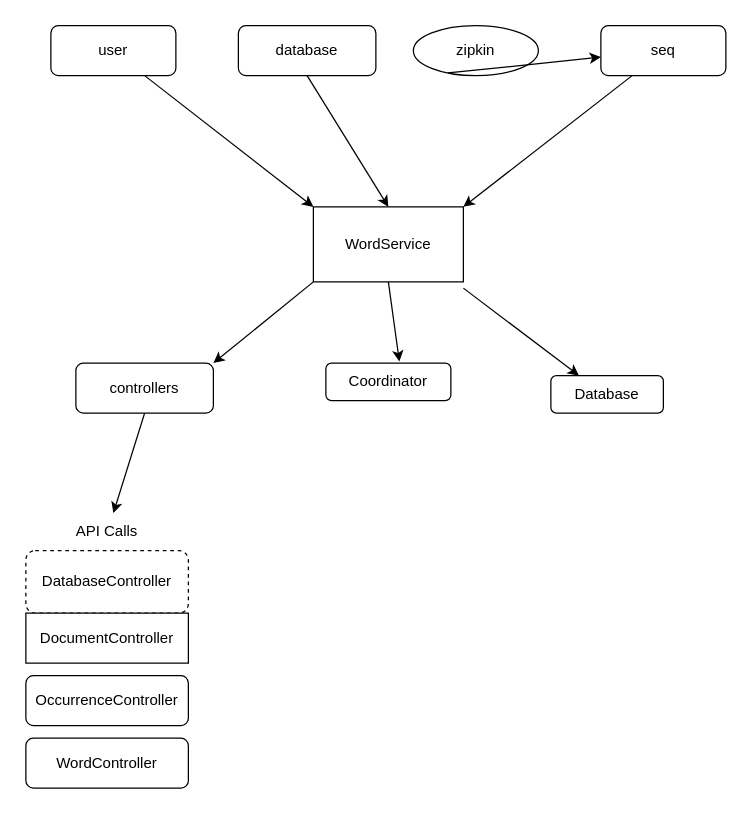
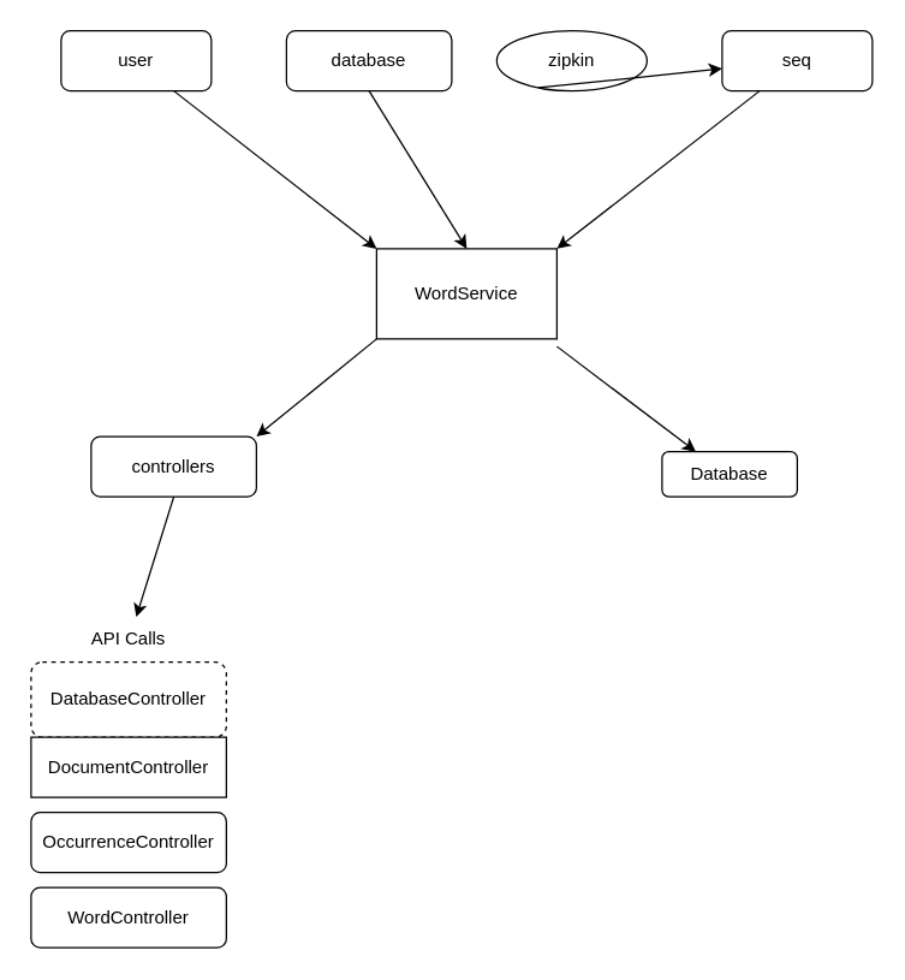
  <mxCell id="0" />
  <mxCell id="1" parent="0" />
  <mxCell id="2" value="seq" style="rounded=1;whiteSpace=wrap;html=1;" vertex="1" parent="1"><mxGeometry x="480" y="20" width="100" height="40" as="geometry" /></mxCell>
  <mxCell id="3" value="zipkin" style="ellipse;whiteSpace=wrap;html=1;" vertex="1" parent="1"><mxGeometry x="330" y="20" width="100" height="40" as="geometry" /></mxCell>
  <mxCell id="4" value="database" style="rounded=1;whiteSpace=wrap;html=1;" vertex="1" parent="1"><mxGeometry x="190" y="20" width="110" height="40" as="geometry" /></mxCell>
  <mxCell id="5" value="user" style="rounded=1;whiteSpace=wrap;html=1;" vertex="1" parent="1"><mxGeometry x="40" y="20" width="100" height="40" as="geometry" /></mxCell>
  <mxCell id="6" value="WordService" style="rounded=0;whiteSpace=wrap;html=1;" vertex="1" parent="1"><mxGeometry x="250" y="165" width="120" height="60" as="geometry" /></mxCell>
  <mxCell id="7" value="" style="endArrow=classic;html=1;rounded=0;entryX=0;entryY=0;entryDx=0;entryDy=0;exitX=0.75;exitY=1;exitDx=0;exitDy=0;" edge="1" parent="1" source="5" target="6"><mxGeometry width="50" height="50" relative="1" as="geometry"><mxPoint x="300" y="390" as="sourcePoint" /><mxPoint x="350" y="340" as="targetPoint" /></mxGeometry></mxCell>
  <mxCell id="8" value="" style="endArrow=classic;html=1;rounded=0;entryX=0.5;entryY=0;entryDx=0;entryDy=0;exitX=0.5;exitY=1;exitDx=0;exitDy=0;" edge="1" parent="1" source="4" target="6"><mxGeometry width="50" height="50" relative="1" as="geometry"><mxPoint x="300" y="390" as="sourcePoint" /><mxPoint x="350" y="340" as="targetPoint" /></mxGeometry></mxCell>
  <mxCell id="9" value="" style="endArrow=classic;html=1;rounded=0;exitX=0.25;exitY=1;exitDx=0;exitDy=0;" edge="1" parent="1" source="3" target="2"><mxGeometry width="50" height="50" relative="1" as="geometry"><mxPoint x="300" y="390" as="sourcePoint" /><mxPoint x="350" y="340" as="targetPoint" /></mxGeometry></mxCell>
  <mxCell id="10" value="" style="endArrow=classic;html=1;rounded=0;entryX=1;entryY=0;entryDx=0;entryDy=0;exitX=0.25;exitY=1;exitDx=0;exitDy=0;" edge="1" parent="1" source="2" target="6"><mxGeometry width="50" height="50" relative="1" as="geometry"><mxPoint x="300" y="390" as="sourcePoint" /><mxPoint x="350" y="340" as="targetPoint" /></mxGeometry></mxCell>
  <mxCell id="11" value="controllers" style="rounded=1;whiteSpace=wrap;html=1;" vertex="1" parent="1"><mxGeometry x="60" y="290" width="110" height="40" as="geometry" /></mxCell>
  <mxCell id="12" value="" style="endArrow=classic;html=1;rounded=0;entryX=1;entryY=0;entryDx=0;entryDy=0;exitX=0;exitY=1;exitDx=0;exitDy=0;" edge="1" parent="1" source="6" target="11"><mxGeometry width="50" height="50" relative="1" as="geometry"><mxPoint x="300" y="390" as="sourcePoint" /><mxPoint x="350" y="340" as="targetPoint" /></mxGeometry></mxCell>
  <mxCell id="13" value="DatabaseController" style="rounded=1;whiteSpace=wrap;html=1;dashed=1;" vertex="1" parent="1"><mxGeometry x="20" y="440" width="130" height="50" as="geometry" /></mxCell>
  <mxCell id="14" value="DocumentController" style="whiteSpace=wrap;html=1;rounded=0;" vertex="1" parent="1"><mxGeometry x="20" y="490" width="130" height="40" as="geometry" /></mxCell>
  <mxCell id="15" value="OccurrenceController" style="rounded=1;whiteSpace=wrap;html=1;" vertex="1" parent="1"><mxGeometry x="20" y="540" width="130" height="40" as="geometry" /></mxCell>
  <mxCell id="16" value="WordController" style="rounded=1;whiteSpace=wrap;html=1;" vertex="1" parent="1"><mxGeometry x="20" y="590" width="130" height="40" as="geometry" /></mxCell>
  <mxCell id="17" value="" style="endArrow=classic;html=1;rounded=0;exitX=0.5;exitY=1;exitDx=0;exitDy=0;" edge="1" parent="1" source="11"><mxGeometry width="50" height="50" relative="1" as="geometry"><mxPoint x="300" y="390" as="sourcePoint" /><mxPoint x="90" y="410" as="targetPoint" /></mxGeometry></mxCell>
- <mxCell id="18" value="Coordinator" style="rounded=1;whiteSpace=wrap;html=1;" vertex="1" parent="1"><mxGeometry x="260" y="290" width="100" height="30" as="geometry" /></mxCell>
- <mxCell id="19" value="" style="endArrow=classic;html=1;rounded=0;entryX=0.588;entryY=-0.04;entryDx=0;entryDy=0;entryPerimeter=0;exitX=0.5;exitY=1;exitDx=0;exitDy=0;" edge="1" parent="1" source="6" target="18"><mxGeometry width="50" height="50" relative="1" as="geometry"><mxPoint x="300" y="390" as="sourcePoint" /><mxPoint x="350" y="340" as="targetPoint" /></mxGeometry></mxCell>
  <mxCell id="20" value="Database" style="rounded=1;whiteSpace=wrap;html=1;" vertex="1" parent="1"><mxGeometry x="440" y="300" width="90" height="30" as="geometry" /></mxCell>
  <mxCell id="21" value="" style="endArrow=classic;html=1;rounded=0;entryX=0.25;entryY=0;entryDx=0;entryDy=0;" edge="1" parent="1" target="20"><mxGeometry width="50" height="50" relative="1" as="geometry"><mxPoint x="370" y="230" as="sourcePoint" /><mxPoint x="350" y="340" as="targetPoint" /></mxGeometry></mxCell>
  <mxCell id="22" value="API Calls" style="text;strokeColor=none;align=center;fillColor=none;html=1;verticalAlign=middle;whiteSpace=wrap;rounded=0;" vertex="1" parent="1"><mxGeometry x="55" y="410" width="60" height="30" as="geometry" /></mxCell>
